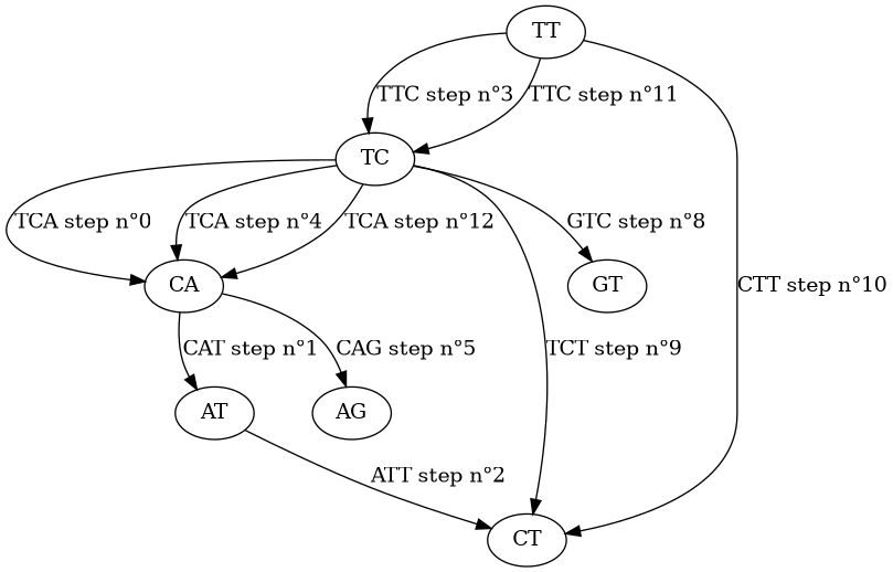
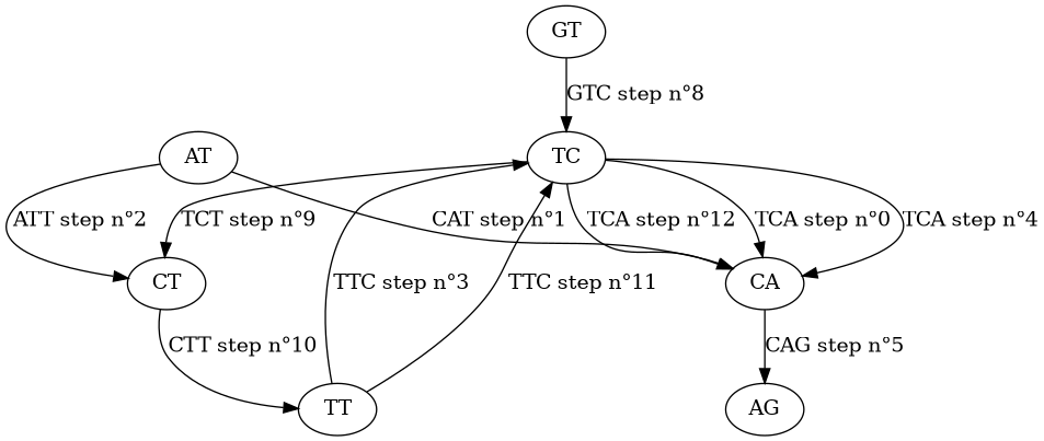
  digraph {
    TC
    CA
    CT
    AT
    AG
    TT
    GT
    TC -> CA [label="TCA step n°0"]
    TC -> CA [label="TCA step n°4"]
    TC -> CA [label="TCA step n°12"]
    TC -> CT [label="TCT step n°9"]
-   CA -> AT [label="CAT step n°1"]
+   AT -> CA [label="CAT step n°1"]
    CA -> AG [label="CAG step n°5"]
-   TT -> CT [label="CTT step n°10"]
+   CT -> TT [label="CTT step n°10"]
    AT -> CT [label="ATT step n°2"]
    TT -> TC [label="TTC step n°3"]
    TT -> TC [label="TTC step n°11"]
-   TC -> GT [label="GTC step n°8"]
+   GT -> TC [label="GTC step n°8"]
  }
